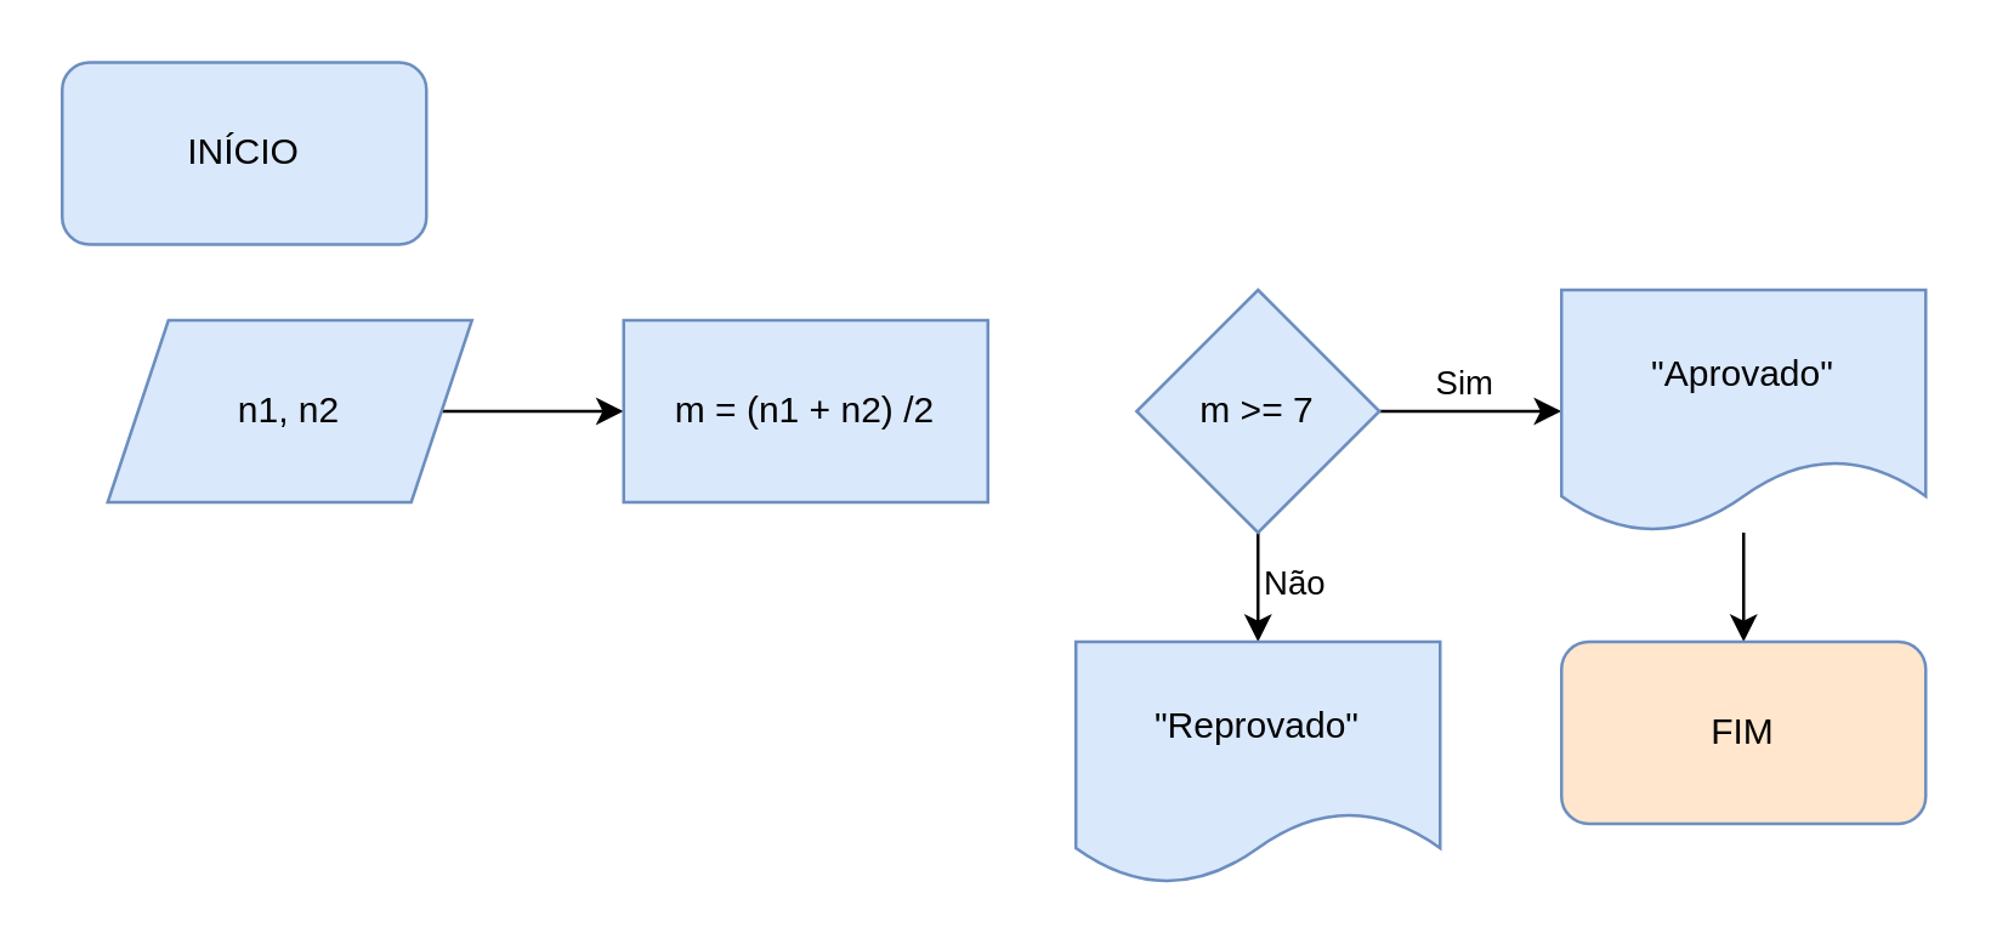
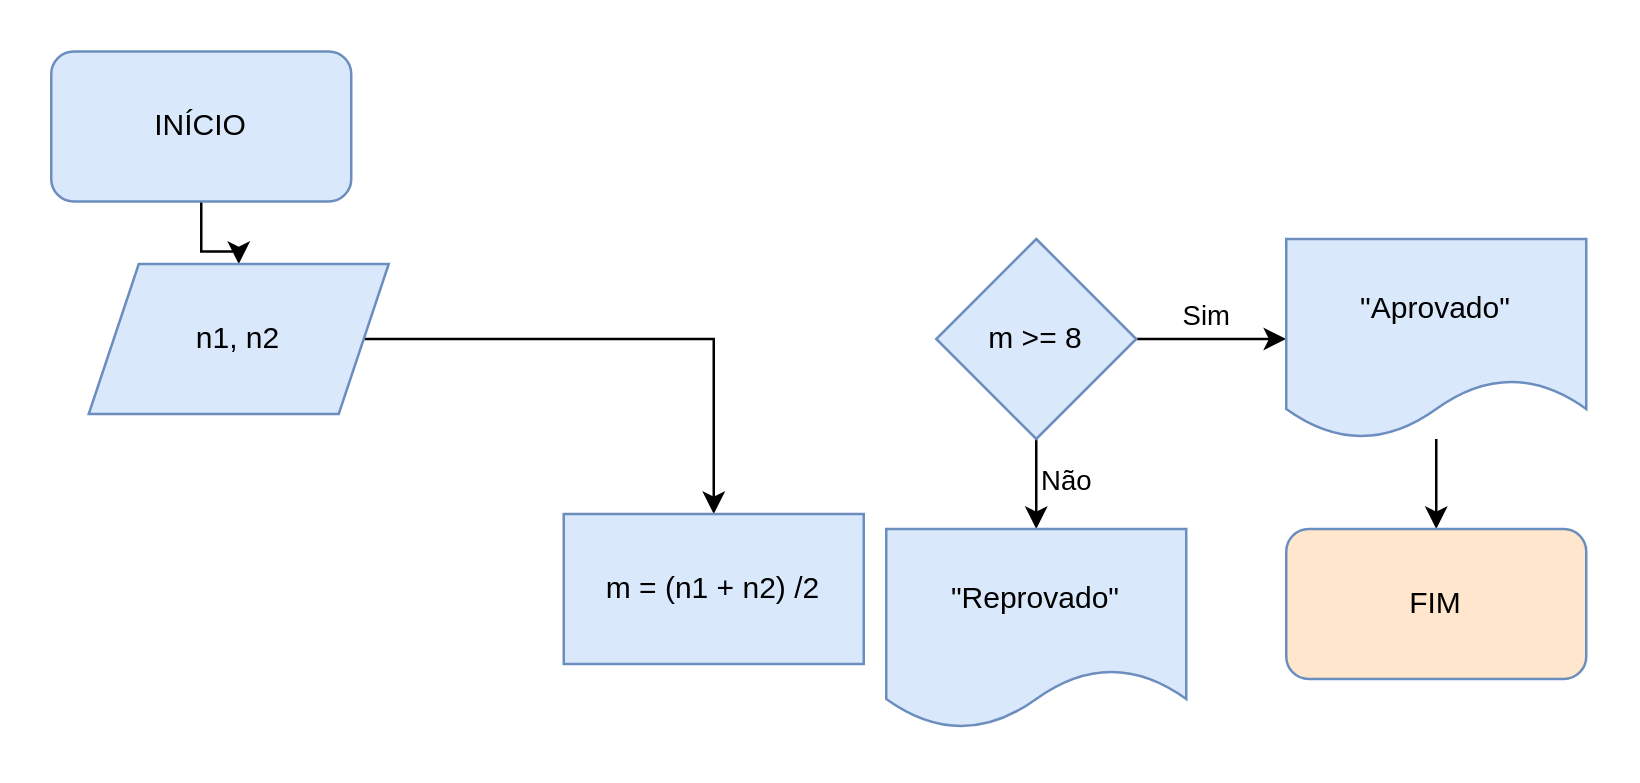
  <mxCell id="0" />
  <mxCell id="1" parent="0" />
+ <mxCell id="2" value="" style="edgeStyle=orthogonalEdgeStyle;rounded=0;orthogonalLoop=1;jettySize=auto;html=1;entryX=0.5;entryY=0;entryDx=0;entryDy=0;" parent="1" source="3" target="5" edge="1"><mxGeometry relative="1" as="geometry"><mxPoint x="14" y="105" as="targetPoint" /></mxGeometry></mxCell>
  <mxCell id="3" value="INÍCIO" style="rounded=1;whiteSpace=wrap;html=1;fillColor=#dae8fc;strokeColor=#6c8ebf;" parent="1" vertex="1"><mxGeometry x="20" y="20" width="120" height="60" as="geometry" /></mxCell>
  <mxCell id="4" value="" style="edgeStyle=orthogonalEdgeStyle;rounded=0;orthogonalLoop=1;jettySize=auto;html=1;" parent="1" source="5" target="6" edge="1"><mxGeometry relative="1" as="geometry" /></mxCell>
  <mxCell id="5" value="n1, n2" style="shape=parallelogram;perimeter=parallelogramPerimeter;whiteSpace=wrap;html=1;fixedSize=1;fillColor=#dae8fc;strokeColor=#6c8ebf;" parent="1" vertex="1"><mxGeometry x="35" y="105" width="120" height="60" as="geometry" /></mxCell>
- <mxCell id="6" value="m = (n1 + n2) /2" style="whiteSpace=wrap;html=1;fillColor=#dae8fc;strokeColor=#6c8ebf;" parent="1" vertex="1"><mxGeometry x="205" y="105" width="120" height="60" as="geometry" /></mxCell>
+ <mxCell id="6" value="m = (n1 + n2) /2" style="whiteSpace=wrap;html=1;fillColor=#dae8fc;strokeColor=#6c8ebf;" parent="1" vertex="1"><mxGeometry x="225" y="205" width="120" height="60" as="geometry" /></mxCell>
  <mxCell id="7" value="" style="edgeStyle=orthogonalEdgeStyle;rounded=0;orthogonalLoop=1;jettySize=auto;html=1;" parent="1" source="11" target="13" edge="1"><mxGeometry relative="1" as="geometry" /></mxCell>
  <mxCell id="8" value="Sim" style="edgeLabel;html=1;align=center;verticalAlign=middle;resizable=0;points=[];labelBackgroundColor=none;" parent="7" vertex="1" connectable="0"><mxGeometry x="-0.1" relative="1" as="geometry"><mxPoint y="-10" as="offset" /></mxGeometry></mxCell>
  <mxCell id="9" value="" style="edgeStyle=orthogonalEdgeStyle;rounded=0;orthogonalLoop=1;jettySize=auto;html=1;entryX=0.5;entryY=0;entryDx=0;entryDy=0;" parent="1" source="11" target="14" edge="1"><mxGeometry relative="1" as="geometry"><mxPoint x="414" y="221" as="targetPoint" /></mxGeometry></mxCell>
  <mxCell id="10" value="Não" style="edgeLabel;html=1;align=center;verticalAlign=middle;resizable=0;points=[];labelBackgroundColor=none;" parent="9" vertex="1" connectable="0"><mxGeometry x="-0.15" relative="1" as="geometry"><mxPoint x="11" y="-3" as="offset" /></mxGeometry></mxCell>
- <mxCell id="11" value="m &amp;gt;= 7" style="rhombus;whiteSpace=wrap;html=1;fillColor=#dae8fc;strokeColor=#6c8ebf;" parent="1" vertex="1"><mxGeometry x="374" y="95" width="80" height="80" as="geometry" /></mxCell>
+ <mxCell id="11" value="m &amp;gt;= 8" style="rhombus;whiteSpace=wrap;html=1;fillColor=#dae8fc;strokeColor=#6c8ebf;" parent="1" vertex="1"><mxGeometry x="374" y="95" width="80" height="80" as="geometry" /></mxCell>
  <mxCell id="12" value="" style="edgeStyle=orthogonalEdgeStyle;rounded=0;orthogonalLoop=1;jettySize=auto;html=1;" parent="1" source="13" target="15" edge="1"><mxGeometry relative="1" as="geometry" /></mxCell>
  <mxCell id="13" value="&quot;Aprovado&quot;" style="shape=document;whiteSpace=wrap;html=1;boundedLbl=1;fillColor=#dae8fc;strokeColor=#6c8ebf;" parent="1" vertex="1"><mxGeometry x="514" y="95" width="120" height="80" as="geometry" /></mxCell>
  <mxCell id="14" value="&quot;Reprovado&quot;" style="shape=document;whiteSpace=wrap;html=1;boundedLbl=1;fillColor=#dae8fc;strokeColor=#6c8ebf;" parent="1" vertex="1"><mxGeometry x="354" y="211" width="120" height="80" as="geometry" /></mxCell>
  <mxCell id="15" value="FIM" style="rounded=1;whiteSpace=wrap;html=1;fillColor=#ffe6cc;strokeColor=#6c8ebf;" parent="1" vertex="1"><mxGeometry x="514" y="211" width="120" height="60" as="geometry" /></mxCell>
